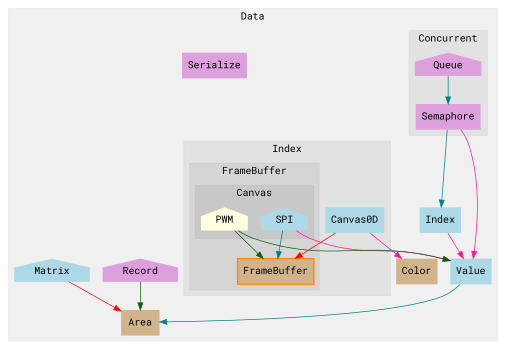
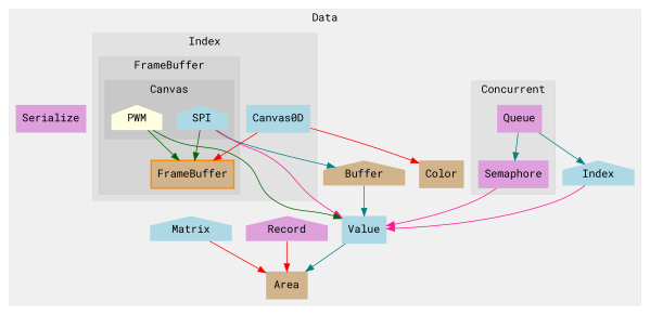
  digraph {
    fontname="Roboto Mono"
    node [color=darkorange fillcolor=lightblue fontname="Roboto Mono" penwidth=0 shape=house style=filled]
    edge [color=teal fontname="Roboto Mono"]
-   n1 [fillcolor=plum label=Queue]
+   n1 [fillcolor=plum label=Queue shape=box]
    n2 [color=darkgreen fillcolor=plum label=Semaphore shape=box]
    n3 [color=darkgreen label=SPI]
    n4 [color=darkgreen fillcolor=lightyellow label=PWM]
    n5 [fillcolor=tan label=FrameBuffer shape=box style="filled,bold" penwidth=""]
    n6 [color=darkgreen label=Canvas0D shape=box]
    n7 [fillcolor=plum label=Record]
+   n8 [fillcolor=tan label=Buffer]
    n9 [fillcolor=tan label=Area shape=box]
    n10 [color=darkgreen label=Value shape=box]
-   n11 [label=Index shape=box]
+   n11 [label=Index]
    n12 [fillcolor=tan label=Color shape=box]
    n13 [color=darkgreen label=Matrix]
    n14 [fillcolor=plum label=Serialize shape=box]
    subgraph cluster_1 {
      color="#0000000F"
      label=Data
      style=filled
      n7
+     n8
      n9
      n10
      n11
      n12
      n13
      n14
      subgraph cluster_2 {
        color="#0000000F"
        label=Concurrent
        style=filled
        n1
        n2
      }
      subgraph cluster_3 {
        color="#0000000F"
        label=Index
        style=filled
        n6
        subgraph cluster_4 {
          color="#0000000F"
          label=FrameBuffer
          style=filled
          n5
          subgraph cluster_5 {
            color="#0000000F"
            label=Canvas
            style=filled
            n3
            n4
          }
        }
      }
    }
    n1 -> n2
-   n2 -> n11
+   n1 -> n11
    n2 -> n10 [color=deeppink]
-   n3 -> n5
+   n3 -> n5 [color=darkgreen]
+   n3 -> n8
    n3 -> n10 [color=deeppink]
    n4 -> n5 [color=darkgreen]
    n4 -> n10 [color=darkgreen]
    n6 -> n5 [color=red]
-   n6 -> n12 [color=deeppink]
-   n7 -> n9 [color=darkgreen]
+   n6 -> n12 [color=red]
+   n7 -> n9 [color=red]
+   n8 -> n10
    n10 -> n9
    n11 -> n10 [color=deeppink]
    n13 -> n9 [color=red]
  }
